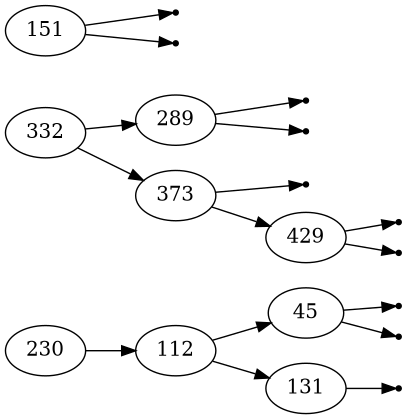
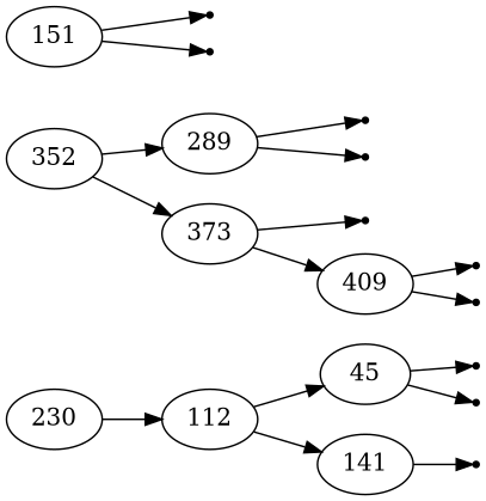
  digraph {
    rankdir=LR
    node [shape=point]
    230 [shape=""]
    112 [shape=""]
    45 [shape=""]
-   141 [label=131 shape=""]
-   332 [shape=""]
+   141 [shape=""]
+   332 [label=352 shape=""]
    289 [shape=""]
    373 [shape=""]
    null11
    null12
    null13
    151 [shape=""]
    null14
    null15
    null16
    null17
    null18
-   409 [label=429 shape=""]
+   409 [shape=""]
    null19
    null20
    230 -> 112
    112 -> 45
    112 -> 141
    45 -> null11
    45 -> null12
    141 -> null13
    332 -> 289
    332 -> 373
    289 -> null16
    289 -> null17
    373 -> null18
    373 -> 409
    151 -> null14
    151 -> null15
    409 -> null19
    409 -> null20
  }
